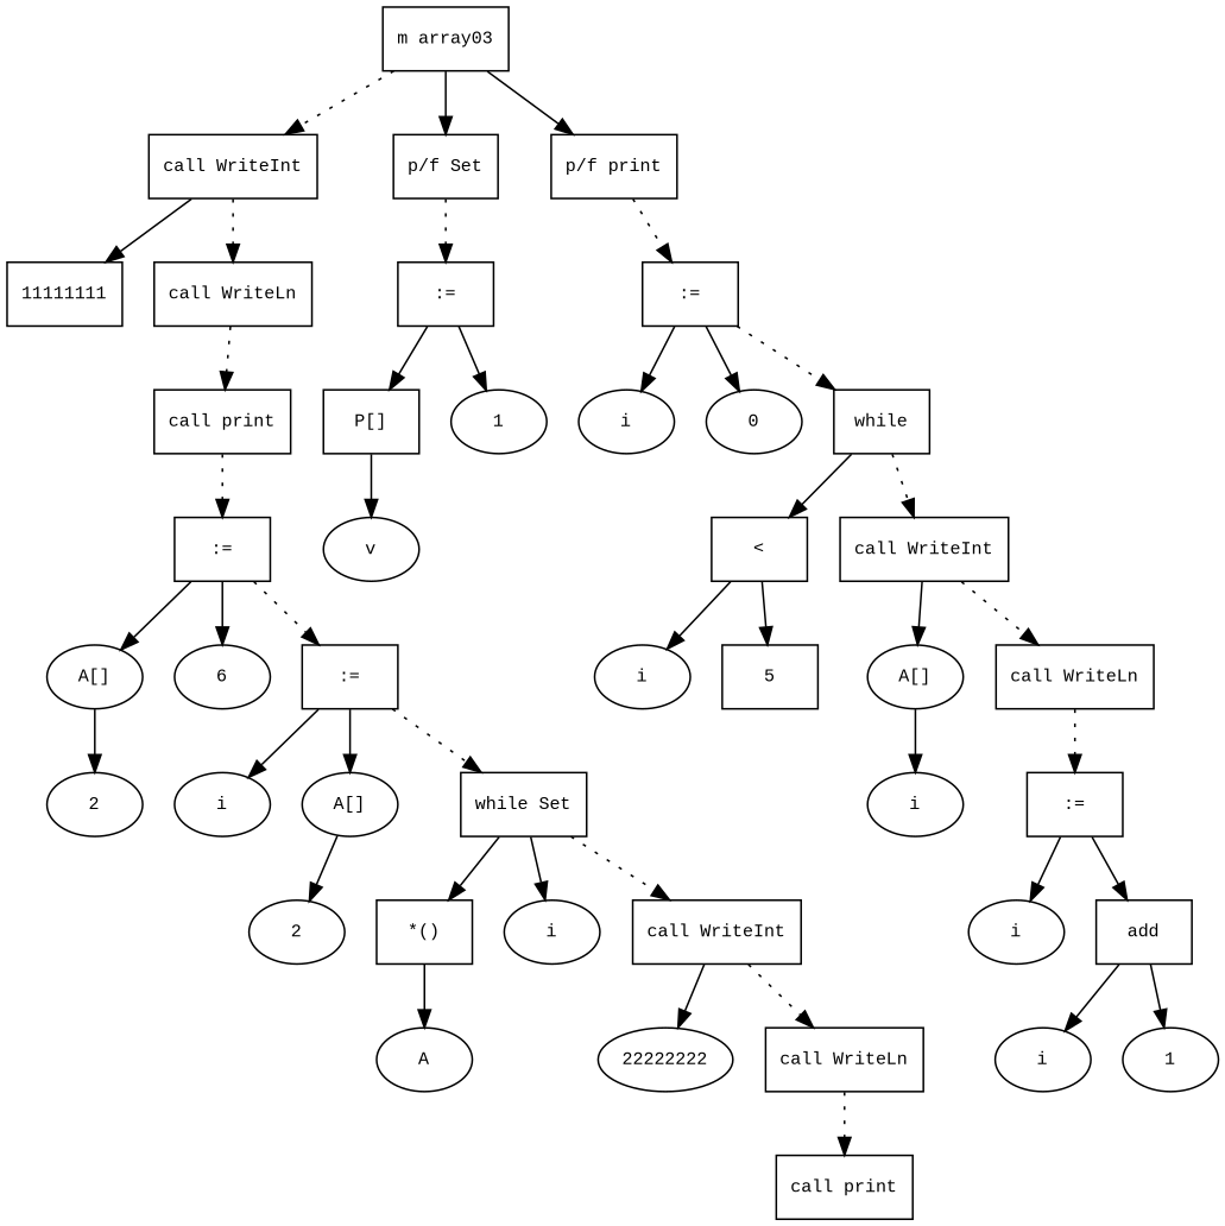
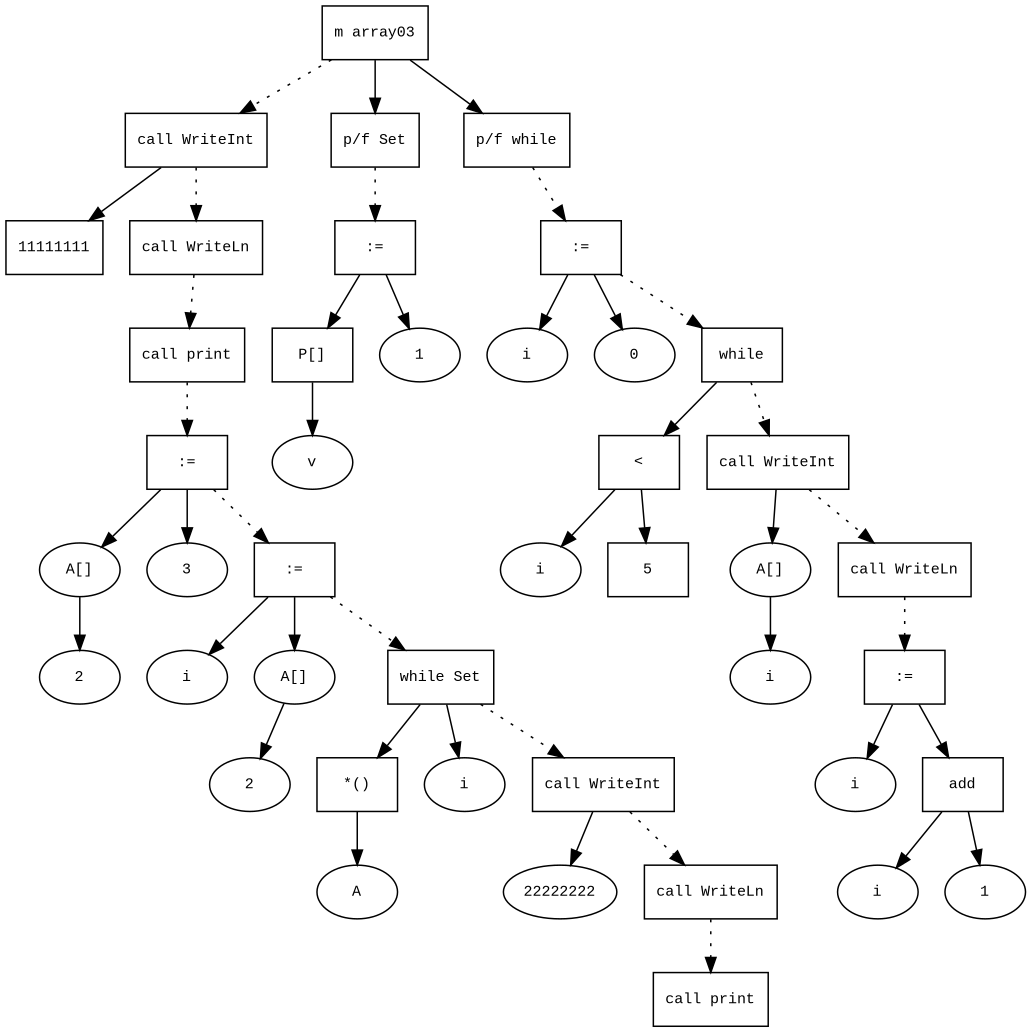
  digraph {
    fontname="Liberation Mono"
    fontsize=10
    node [fontname="Liberation Mono" fontsize=10 shape=box]
    edge [fontname="Liberation Mono" fontsize=10]
    n1 [label="m array03"]
    n2 [label="call WriteInt"]
    n3 [label="p/f Set"]
-   n4 [label="p/f print"]
+   n4 [label="p/f while"]
    n5 [label=11111111]
    n6 [label="call WriteLn"]
    n7 [label=":="]
    n8 [label=":="]
    n9 [label="call print"]
    n10 [label=":="]
    n11 [label="A[]" shape=ellipse]
-   n12 [label=6 shape=ellipse]
+   n12 [label=3 shape=ellipse]
    n13 [label=":="]
    n14 [label=2 shape=ellipse]
    n15 [label=i shape=ellipse]
    n16 [label="A[]" shape=ellipse]
    n17 [label="while Set"]
    n18 [label=2 shape=ellipse]
    n19 [label="*()"]
    n20 [label=i shape=ellipse]
    n21 [label="call WriteInt"]
    n22 [label=A shape=ellipse]
    n23 [label=22222222 shape=ellipse]
    n24 [label="call WriteLn"]
    n25 [label="call print"]
    n26 [label="P[]"]
    n27 [label=1 shape=ellipse]
    n28 [label=v shape=ellipse]
    n29 [label=i shape=ellipse]
    n30 [label=0 shape=ellipse]
    n31 [label=while]
    n32 [label="<"]
    n33 [label="call WriteInt"]
    n34 [label=i shape=ellipse]
    n35 [label=5]
    n36 [label="A[]" shape=ellipse]
    n37 [label="call WriteLn"]
    n38 [label=i shape=ellipse]
    n39 [label=":="]
    n40 [label=i shape=ellipse]
    n41 [label=add]
    n42 [label=i shape=ellipse]
    n43 [label=1 shape=ellipse]
    n1 -> n2 [style=dotted]
    n1 -> n3
    n1 -> n4
    n2 -> n5
    n2 -> n6 [style=dotted]
    n3 -> n7 [style=dotted]
    n4 -> n8 [style=dotted]
    n6 -> n9 [style=dotted]
    n7 -> n26
    n7 -> n27
    n8 -> n29
    n8 -> n30
    n8 -> n31 [style=dotted]
    n9 -> n10 [style=dotted]
    n10 -> n11
    n10 -> n12
    n10 -> n13 [style=dotted]
    n11 -> n14
    n13 -> n15
    n13 -> n16
    n13 -> n17 [style=dotted]
    n16 -> n18
    n17 -> n19
    n17 -> n20
    n17 -> n21 [style=dotted]
    n19 -> n22
    n21 -> n23
    n21 -> n24 [style=dotted]
    n24 -> n25 [style=dotted]
    n26 -> n28
    n31 -> n32
    n31 -> n33 [style=dotted]
    n32 -> n34
    n32 -> n35
    n33 -> n36
    n33 -> n37 [style=dotted]
    n36 -> n38
    n37 -> n39 [style=dotted]
    n39 -> n40
    n39 -> n41
    n41 -> n42
    n41 -> n43
  }
